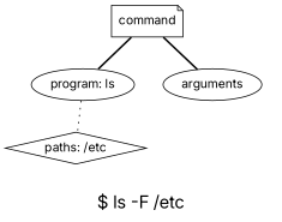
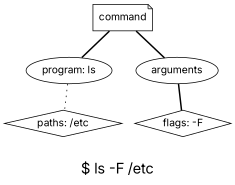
  graph {
    fontname=Inter
    fontsize=20
    label="$ ls -F /etc"
    node [fontname=Inter shape=ellipse]
    edge [fontname=Inter style=bold]
    command [shape=note]
    n2 [label="program: ls"]
    arguments
    n4 [label="paths: /etc" shape=diamond]
+   n5 [label="flags: -F" shape=diamond]
    command -- n2
    command -- arguments
    n2 -- n4 [style=dotted]
+   arguments -- n5
  }
